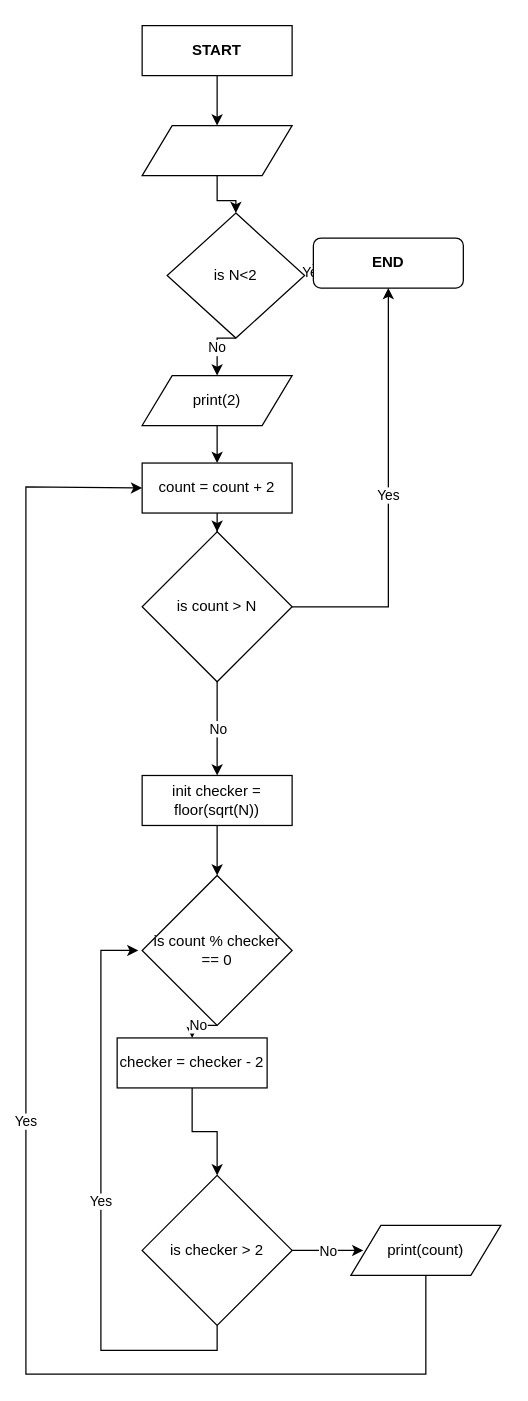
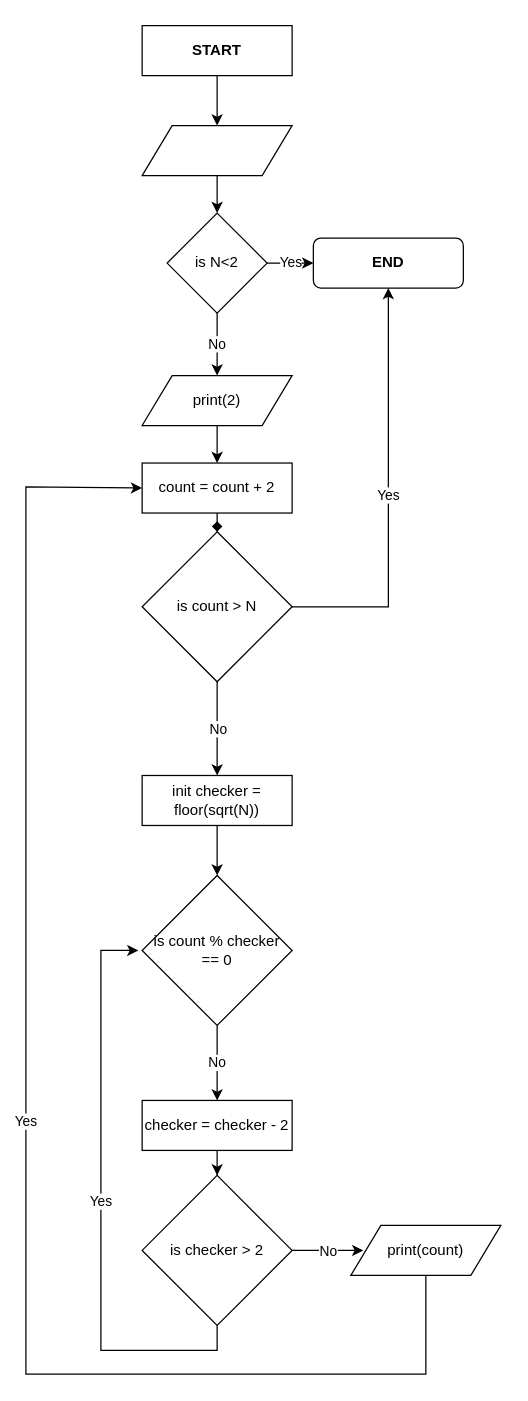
  <mxCell id="0" />
  <mxCell id="1" parent="0" />
  <mxCell id="2" style="edgeStyle=orthogonalEdgeStyle;rounded=0;orthogonalLoop=1;jettySize=auto;html=1;exitX=0.5;exitY=1;exitDx=0;exitDy=0;" parent="1" source="3" edge="1"><mxGeometry relative="1" as="geometry"><mxPoint x="173" y="100" as="targetPoint" /></mxGeometry></mxCell>
  <mxCell id="3" value="START" style="whiteSpace=wrap;html=1;fontStyle=1;rounded=0;" parent="1" vertex="1"><mxGeometry x="113" y="20" width="120" height="40" as="geometry" /></mxCell>
  <mxCell id="4" style="edgeStyle=orthogonalEdgeStyle;rounded=0;orthogonalLoop=1;jettySize=auto;html=1;exitX=0.5;exitY=1;exitDx=0;exitDy=0;" parent="1" source="5" target="8" edge="1"><mxGeometry relative="1" as="geometry"><mxPoint x="173" y="180" as="targetPoint" /></mxGeometry></mxCell>
  <mxCell id="5" value="" style="shape=parallelogram;perimeter=parallelogramPerimeter;whiteSpace=wrap;html=1;" parent="1" vertex="1"><mxGeometry x="113" y="100" width="120" height="40" as="geometry" /></mxCell>
  <mxCell id="6" value="No" style="edgeStyle=orthogonalEdgeStyle;rounded=0;orthogonalLoop=1;jettySize=auto;html=1;exitX=0.5;exitY=1;exitDx=0;exitDy=0;" parent="1" source="8" edge="1"><mxGeometry relative="1" as="geometry"><mxPoint x="173" y="300" as="targetPoint" /></mxGeometry></mxCell>
  <mxCell id="7" value="Yes" style="edgeStyle=orthogonalEdgeStyle;rounded=0;orthogonalLoop=1;jettySize=auto;html=1;exitX=1;exitY=0.5;exitDx=0;exitDy=0;entryX=0;entryY=0.5;entryDx=0;entryDy=0;" parent="1" source="8" target="28" edge="1"><mxGeometry relative="1" as="geometry" /></mxCell>
- <mxCell id="8" value="is N&amp;lt;2" style="rhombus;whiteSpace=wrap;html=1;" parent="1" vertex="1"><mxGeometry x="133" y="170" width="110" height="100" as="geometry" /></mxCell>
+ <mxCell id="8" value="is N&amp;lt;2" style="rhombus;whiteSpace=wrap;html=1;" parent="1" vertex="1"><mxGeometry x="133" y="170" width="80" height="80" as="geometry" /></mxCell>
  <mxCell id="9" style="edgeStyle=orthogonalEdgeStyle;rounded=0;orthogonalLoop=1;jettySize=auto;html=1;exitX=0.5;exitY=1;exitDx=0;exitDy=0;" parent="1" source="8" target="8" edge="1"><mxGeometry relative="1" as="geometry" /></mxCell>
  <mxCell id="10" style="edgeStyle=orthogonalEdgeStyle;rounded=0;orthogonalLoop=1;jettySize=auto;html=1;exitX=0.5;exitY=1;exitDx=0;exitDy=0;" parent="1" source="11" edge="1"><mxGeometry relative="1" as="geometry"><mxPoint x="173" y="370" as="targetPoint" /></mxGeometry></mxCell>
  <mxCell id="11" value="print(2)" style="shape=parallelogram;perimeter=parallelogramPerimeter;whiteSpace=wrap;html=1;" parent="1" vertex="1"><mxGeometry x="113" y="300" width="120" height="40" as="geometry" /></mxCell>
- <mxCell id="12" style="edgeStyle=orthogonalEdgeStyle;rounded=0;orthogonalLoop=1;jettySize=auto;html=1;exitX=0.5;exitY=1;exitDx=0;exitDy=0;" parent="1" source="13" target="16" edge="1"><mxGeometry relative="1" as="geometry"><mxPoint x="173" y="450" as="targetPoint" /></mxGeometry></mxCell>
+ <mxCell id="12" style="edgeStyle=orthogonalEdgeStyle;rounded=0;orthogonalLoop=1;jettySize=auto;html=1;exitX=0.5;exitY=1;exitDx=0;exitDy=0;endArrow=diamond;" parent="1" source="13" target="16" edge="1"><mxGeometry relative="1" as="geometry"><mxPoint x="173" y="450" as="targetPoint" /></mxGeometry></mxCell>
  <mxCell id="13" value="count = count + 2" style="rounded=0;whiteSpace=wrap;html=1;" parent="1" vertex="1"><mxGeometry x="113" y="370" width="120" height="40" as="geometry" /></mxCell>
  <mxCell id="14" value="No" style="edgeStyle=orthogonalEdgeStyle;rounded=0;orthogonalLoop=1;jettySize=auto;html=1;exitX=0.5;exitY=1;exitDx=0;exitDy=0;" parent="1" source="16" edge="1"><mxGeometry relative="1" as="geometry"><mxPoint x="173" y="620" as="targetPoint" /></mxGeometry></mxCell>
  <mxCell id="15" value="Yes" style="edgeStyle=orthogonalEdgeStyle;rounded=0;orthogonalLoop=1;jettySize=auto;html=1;exitX=1;exitY=0.5;exitDx=0;exitDy=0;entryX=0.5;entryY=1;entryDx=0;entryDy=0;" parent="1" source="16" target="28" edge="1"><mxGeometry relative="1" as="geometry" /></mxCell>
  <mxCell id="16" value="is count &amp;gt; N" style="rhombus;whiteSpace=wrap;html=1;" parent="1" vertex="1"><mxGeometry x="113" y="425" width="120" height="120" as="geometry" /></mxCell>
  <mxCell id="17" style="edgeStyle=orthogonalEdgeStyle;rounded=0;orthogonalLoop=1;jettySize=auto;html=1;exitX=0.5;exitY=1;exitDx=0;exitDy=0;" parent="1" source="18" edge="1"><mxGeometry relative="1" as="geometry"><mxPoint x="173" y="700" as="targetPoint" /></mxGeometry></mxCell>
  <mxCell id="18" value="init checker = floor(sqrt(N))" style="rounded=0;whiteSpace=wrap;html=1;" parent="1" vertex="1"><mxGeometry x="113" y="620" width="120" height="40" as="geometry" /></mxCell>
  <mxCell id="19" value="No" style="edgeStyle=orthogonalEdgeStyle;rounded=0;orthogonalLoop=1;jettySize=auto;html=1;exitX=0.5;exitY=1;exitDx=0;exitDy=0;entryX=0.5;entryY=0;entryDx=0;entryDy=0;entryPerimeter=0;" parent="1" source="20" target="22" edge="1"><mxGeometry relative="1" as="geometry"><mxPoint x="173" y="870" as="targetPoint" /></mxGeometry></mxCell>
  <mxCell id="20" value="is count % checker == 0" style="rhombus;whiteSpace=wrap;html=1;" parent="1" vertex="1"><mxGeometry x="113" y="700" width="120" height="120" as="geometry" /></mxCell>
  <mxCell id="21" style="edgeStyle=orthogonalEdgeStyle;rounded=0;orthogonalLoop=1;jettySize=auto;html=1;exitX=0.5;exitY=1;exitDx=0;exitDy=0;" parent="1" source="22" target="25" edge="1"><mxGeometry relative="1" as="geometry"><mxPoint x="173" y="960" as="targetPoint" /></mxGeometry></mxCell>
- <mxCell id="22" value="checker = checker - 2" style="rounded=0;whiteSpace=wrap;html=1;" parent="1" vertex="1"><mxGeometry x="93" y="830" width="120" height="40" as="geometry" /></mxCell>
+ <mxCell id="22" value="checker = checker - 2" style="rounded=0;whiteSpace=wrap;html=1;" parent="1" vertex="1"><mxGeometry x="113" y="880" width="120" height="40" as="geometry" /></mxCell>
  <mxCell id="23" value="Yes" style="edgeStyle=orthogonalEdgeStyle;rounded=0;orthogonalLoop=1;jettySize=auto;html=1;exitX=0.5;exitY=1;exitDx=0;exitDy=0;" parent="1" source="25" edge="1"><mxGeometry relative="1" as="geometry"><mxPoint x="110" y="760" as="targetPoint" /><Array as="points"><mxPoint x="173" y="1080" /><mxPoint x="80" y="1080" /><mxPoint x="80" y="760" /></Array></mxGeometry></mxCell>
  <mxCell id="24" value="No" style="edgeStyle=orthogonalEdgeStyle;rounded=0;orthogonalLoop=1;jettySize=auto;html=1;exitX=1;exitY=0.5;exitDx=0;exitDy=0;" parent="1" source="25" edge="1"><mxGeometry relative="1" as="geometry"><mxPoint x="290" y="1000" as="targetPoint" /></mxGeometry></mxCell>
  <mxCell id="25" value="is checker &amp;gt; 2" style="rhombus;whiteSpace=wrap;html=1;" parent="1" vertex="1"><mxGeometry x="113" y="940" width="120" height="120" as="geometry" /></mxCell>
  <mxCell id="26" value="Yes" style="edgeStyle=orthogonalEdgeStyle;rounded=0;orthogonalLoop=1;jettySize=auto;html=1;exitX=0.5;exitY=1;exitDx=0;exitDy=0;entryX=0;entryY=0.5;entryDx=0;entryDy=0;" parent="1" source="27" target="13" edge="1"><mxGeometry relative="1" as="geometry"><mxPoint x="40" y="570" as="targetPoint" /><Array as="points"><mxPoint x="340" y="1099" /><mxPoint x="20" y="1099" /><mxPoint x="20" y="389" /></Array></mxGeometry></mxCell>
  <mxCell id="27" value="print(count)" style="shape=parallelogram;perimeter=parallelogramPerimeter;whiteSpace=wrap;html=1;" parent="1" vertex="1"><mxGeometry x="280" y="980" width="120" height="40" as="geometry" /></mxCell>
  <mxCell id="28" value="END" style="rounded=1;whiteSpace=wrap;html=1;fontStyle=1" parent="1" vertex="1"><mxGeometry x="250" y="190" width="120" height="40" as="geometry" /></mxCell>
